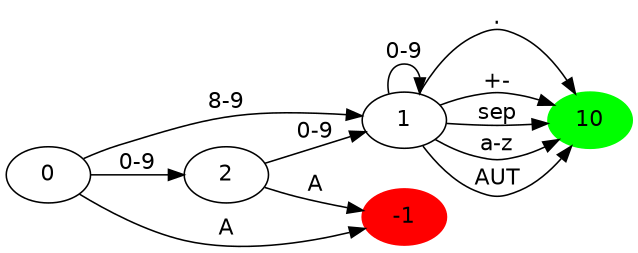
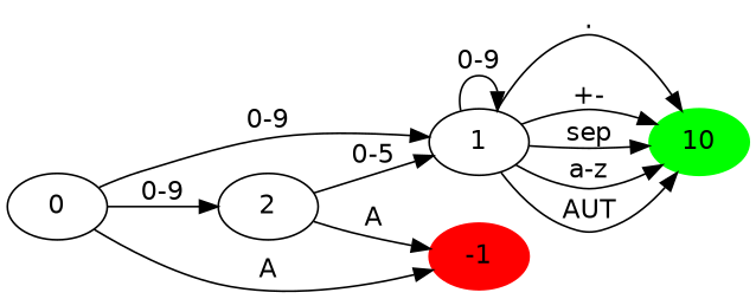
  digraph {
    fontname="DejaVu Sans"
    rankdir=LR
    node [fontname="DejaVu Sans"]
    edge [fontname="DejaVu Sans"]
    0
    1
    -1 [color=red style=filled]
    2
    10 [color=green style=filled]
-   0 -> 1 [label="8-9"]
+   0 -> 1 [label="0-9"]
    0 -> -1 [label=A]
    0 -> 2 [label="0-9"]
    1 -> 1 [label="0-9"]
    1 -> 10 [label="."]
    1 -> 10 [label="+-"]
    1 -> 10 [label=sep]
    1 -> 10 [label="a-z"]
    1 -> 10 [label=AUT]
-   2 -> 1 [label="0-9"]
+   2 -> 1 [label="0-5"]
    2 -> -1 [label=A]
  }
